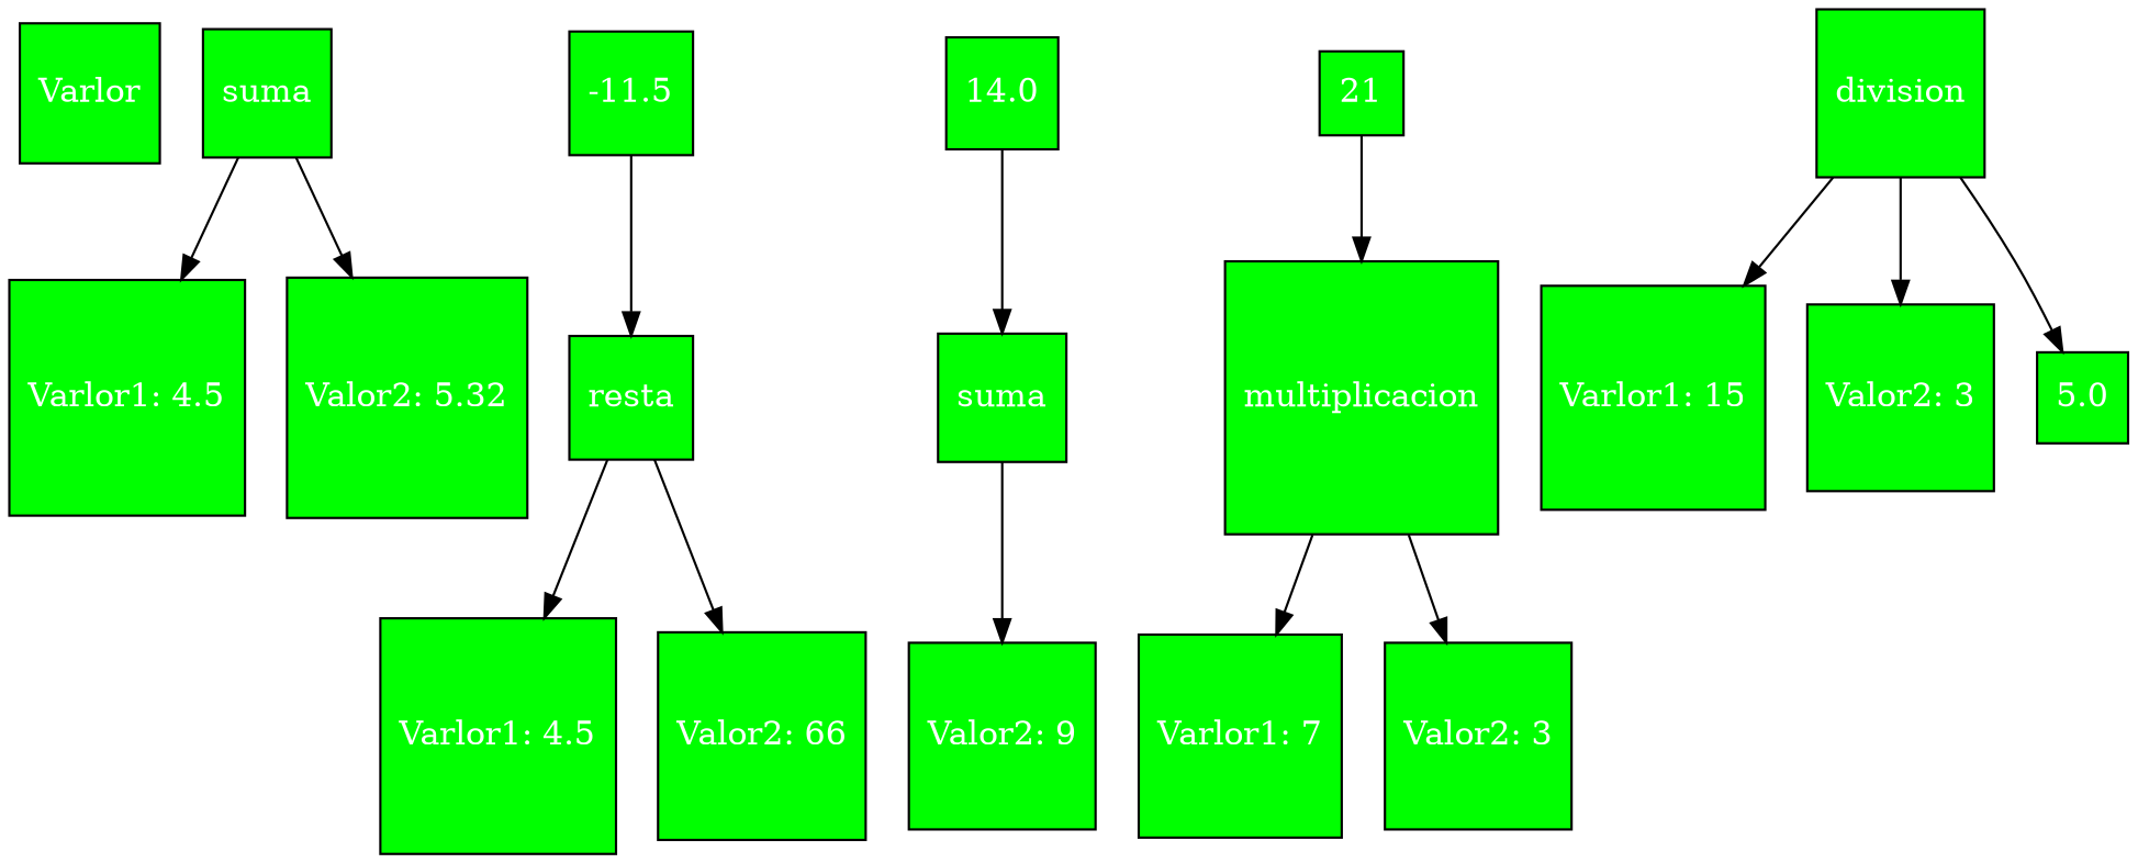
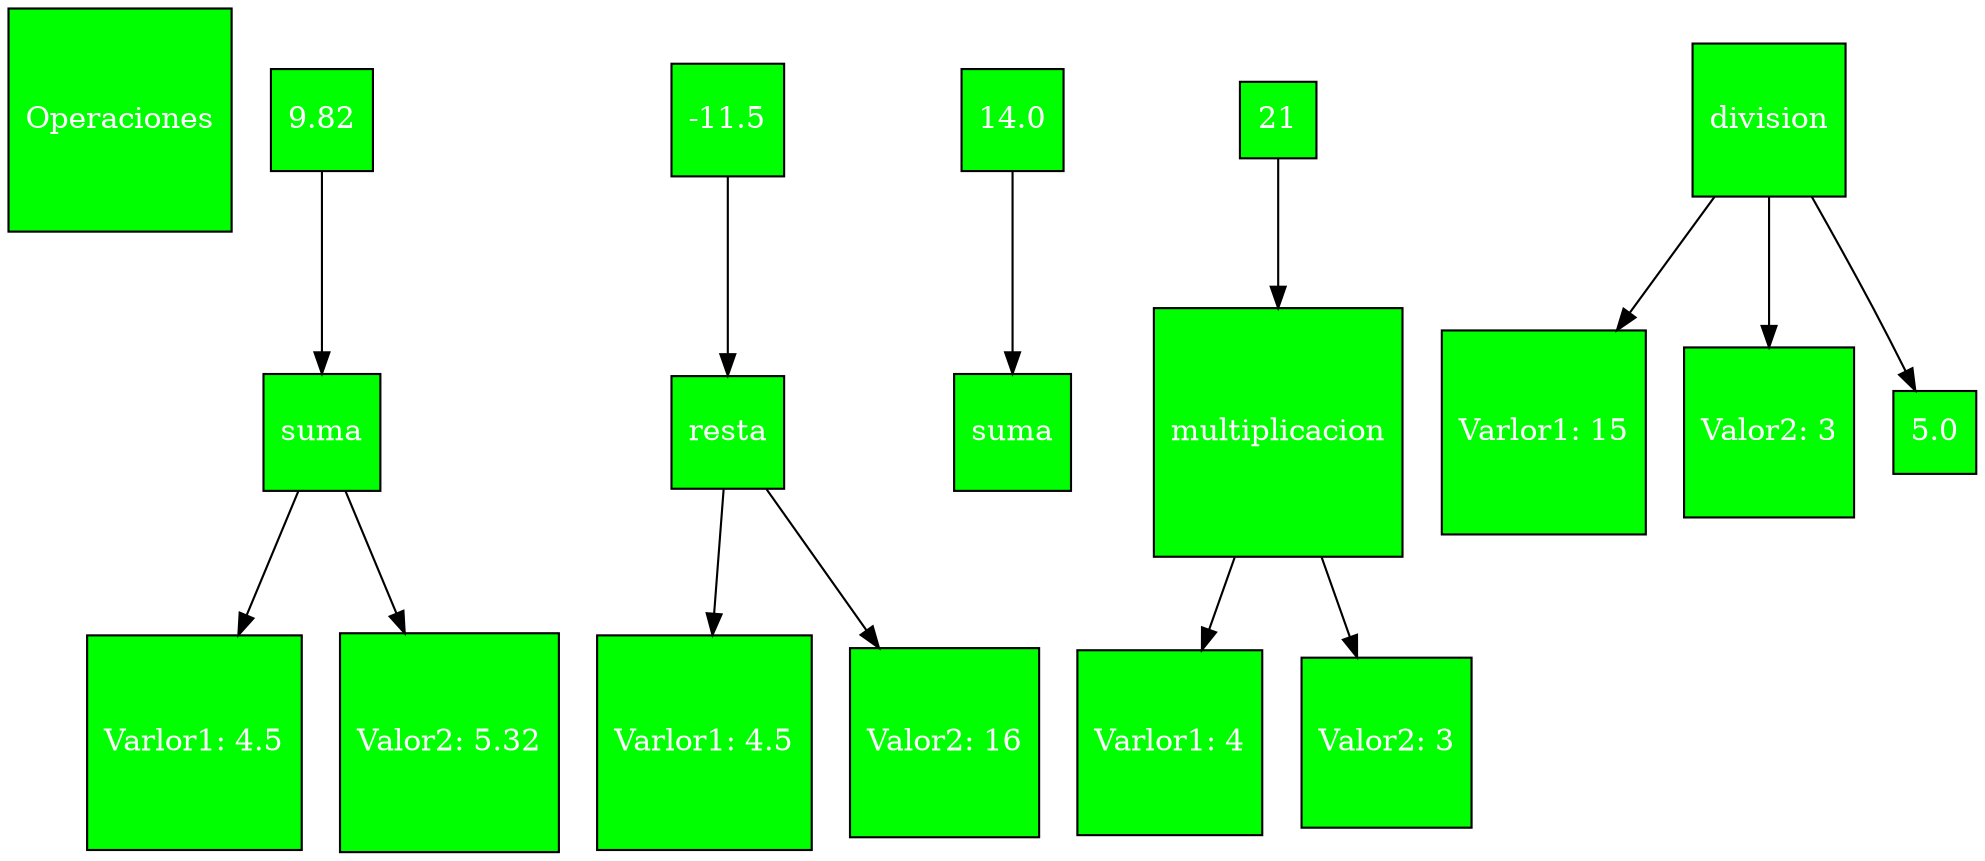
  digraph {
    node [fillcolor=green fontcolor=white shape=square style=filled]
-   n1 [label=Varlor]
+   n1 [label=Operaciones]
    n2 [label=suma]
    n3 [label="Varlor1: 4.5"]
    n4 [label="Valor2: 5.32"]
+   n5 [label=9.82]
    n6 [label=resta]
    n7 [label="Varlor1: 4.5"]
-   n8 [label="Valor2: 66"]
+   n8 [label="Valor2: 16"]
    n9 [label=-11.5]
    n10 [label=suma]
-   n11 [label="Valor2: 9"]
    n12 [label=14.0]
    n13 [label=multiplicacion]
-   n14 [label="Varlor1: 7"]
+   n14 [label="Varlor1: 4"]
    n15 [label="Valor2: 3"]
    n16 [label=21]
    n17 [label=division]
    n18 [label="Varlor1: 15"]
    n19 [label="Valor2: 3"]
    n20 [label=5.0]
    n2 -> n3
    n2 -> n4
+   n5 -> n2
    n6 -> n7
    n6 -> n8
    n9 -> n6
-   n10 -> n11
    n12 -> n10
    n13 -> n14
    n13 -> n15
    n16 -> n13
    n17 -> n18
    n17 -> n19
    n17 -> n20
  }
